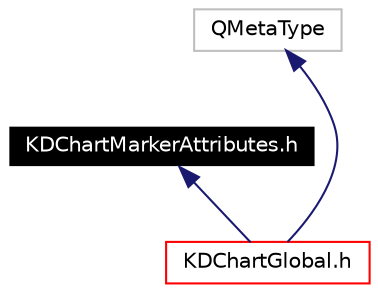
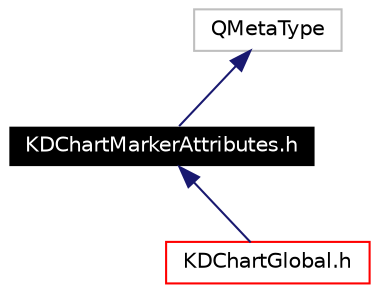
  digraph {
    node [fontname=Helvetica fontsize=10 shape=record]
    edge [color=midnightblue dir=back fontname=Helvetica fontsize=10 labelfontname=Helvetica labelfontsize=10 style=solid]
    n1 [color=white fillcolor=black fontcolor=white height=0.2 label="KDChartMarkerAttributes.h" style=filled width=0.4]
    n2 [color=red height=0.2 label="KDChartGlobal.h" width=0.4]
    n3 [color=grey75 height=0.2 label=QMetaType width=0.4]
    n1 -> n2
-   n3 -> n2
+   n3 -> n1
  }
